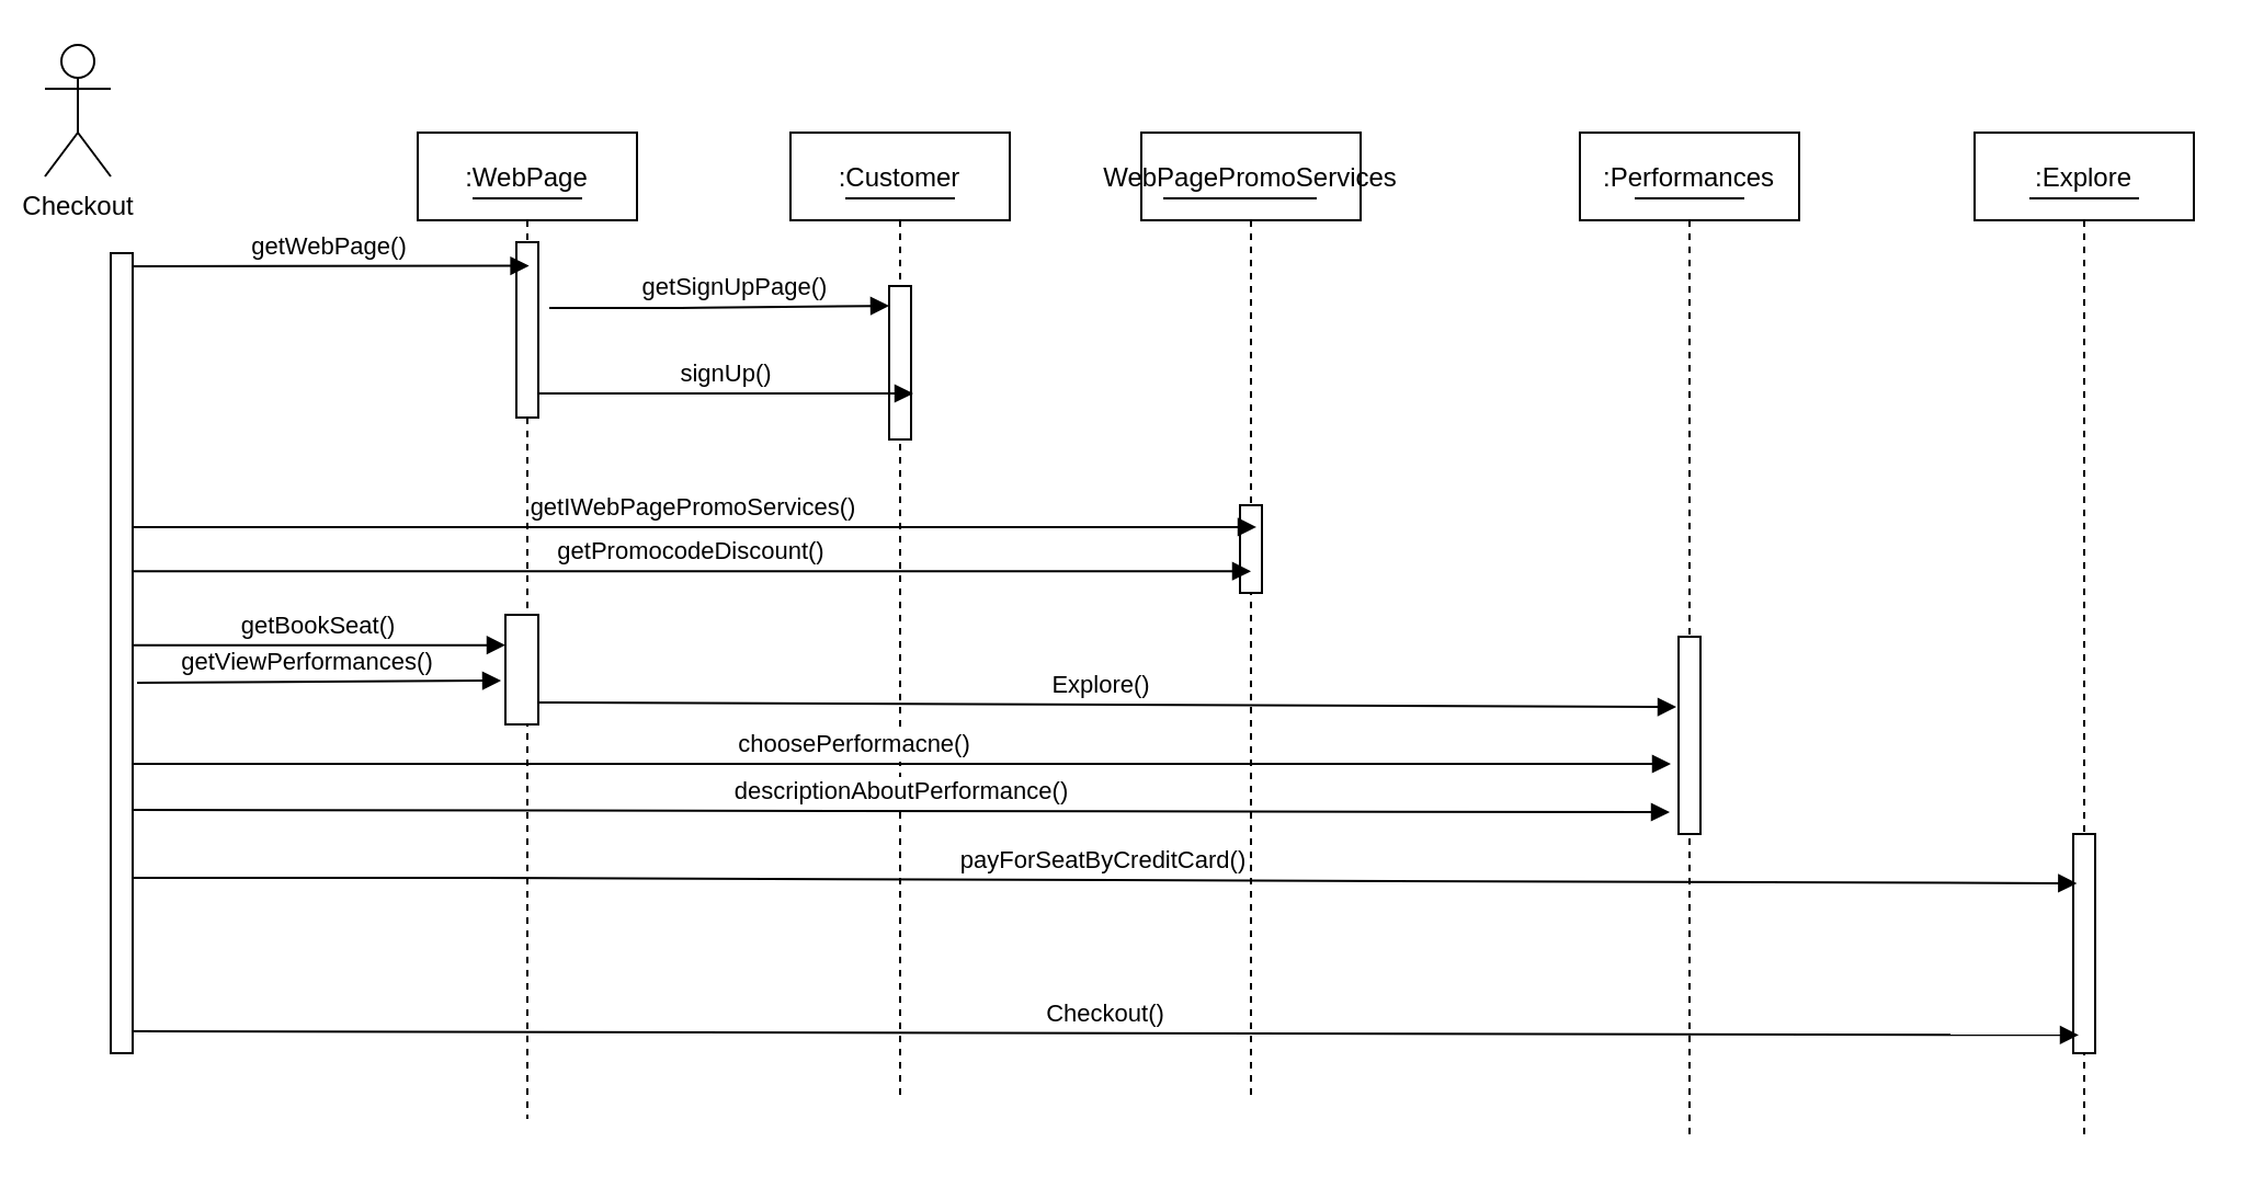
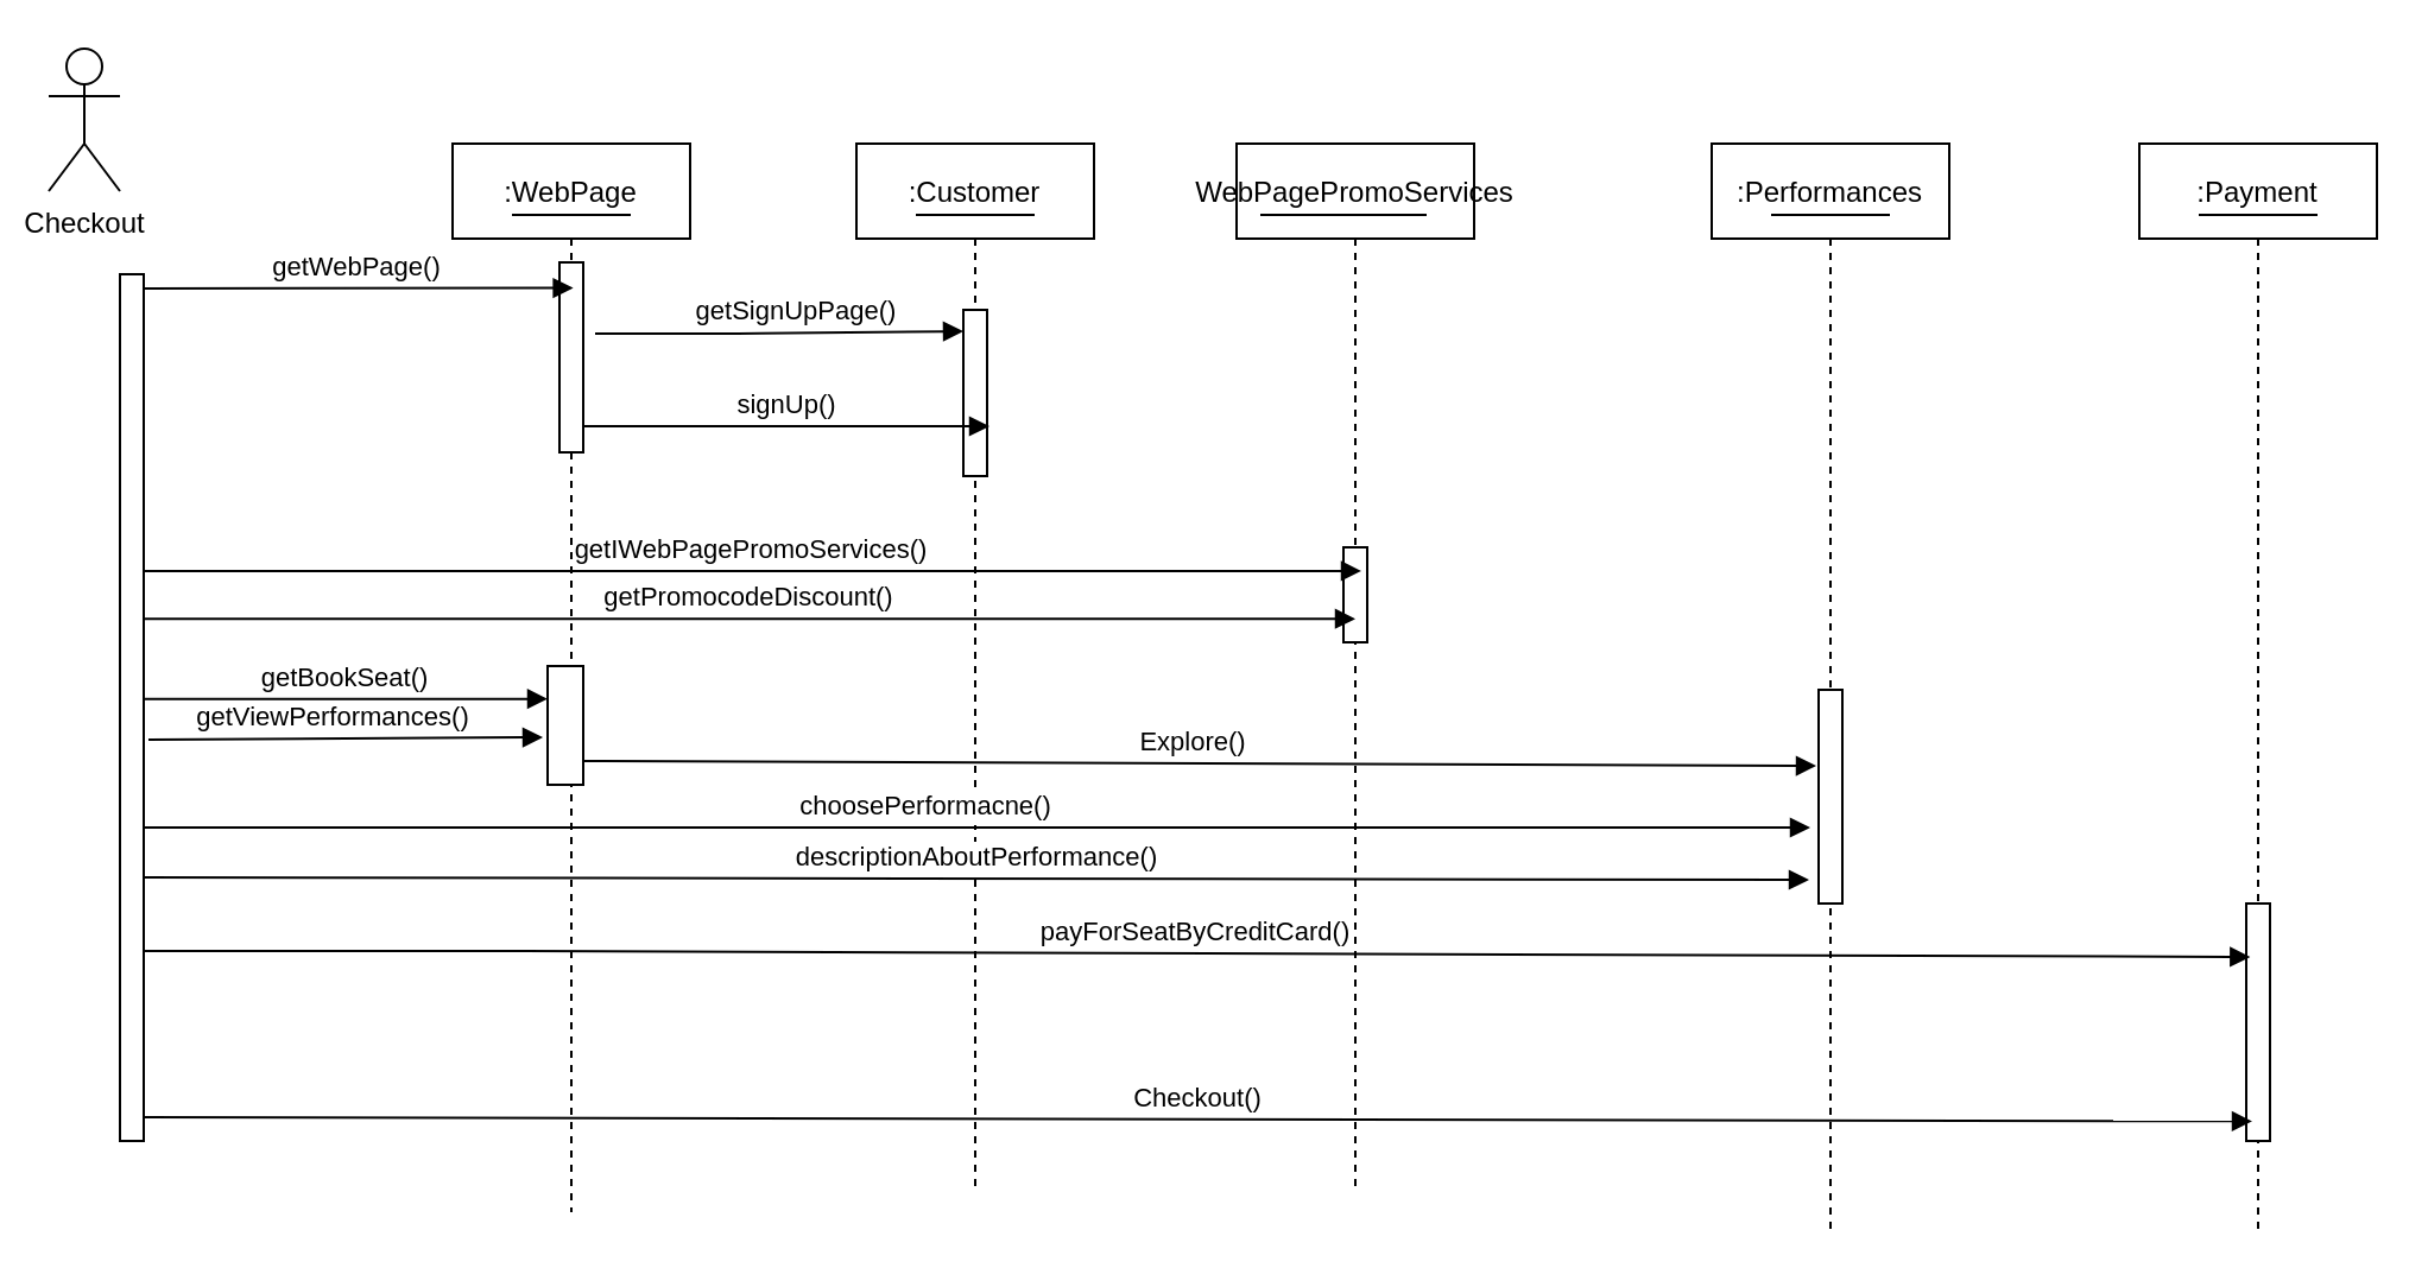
  <mxCell id="0" />
  <mxCell id="1" parent="0" />
  <mxCell id="2" value=":Customer" style="shape=umlLifeline;perimeter=lifelinePerimeter;container=1;collapsible=0;recursiveResize=0;rounded=0;shadow=0;strokeWidth=1;verticalAlign=middle;" parent="1" vertex="1"><mxGeometry x="360" y="60" width="100" height="440" as="geometry" /></mxCell>
  <mxCell id="3" value="" style="endArrow=none;html=1;" parent="2" edge="1"><mxGeometry width="50" height="50" relative="1" as="geometry"><mxPoint x="25" y="30" as="sourcePoint" /><mxPoint x="75" y="30" as="targetPoint" /><Array as="points"><mxPoint x="55" y="30" /></Array></mxGeometry></mxCell>
  <mxCell id="4" value="" style="points=[];perimeter=orthogonalPerimeter;rounded=0;shadow=0;strokeWidth=1;" parent="2" vertex="1"><mxGeometry x="45" y="70" width="10" height="70" as="geometry" /></mxCell>
  <mxCell id="5" value="Explore()" style="verticalAlign=bottom;endArrow=block;shadow=0;strokeWidth=1;entryX=-0.1;entryY=0.356;entryDx=0;entryDy=0;entryPerimeter=0;" parent="2" target="8" edge="1"><mxGeometry relative="1" as="geometry"><mxPoint x="-120" y="260" as="sourcePoint" /><mxPoint x="280" y="260" as="targetPoint" /></mxGeometry></mxCell>
  <mxCell id="6" value=":Performances" style="shape=umlLifeline;perimeter=lifelinePerimeter;container=1;collapsible=0;recursiveResize=0;rounded=0;shadow=0;strokeWidth=1;verticalAlign=middle;" parent="1" vertex="1"><mxGeometry x="720" y="60" width="100" height="460" as="geometry" /></mxCell>
  <mxCell id="7" value="" style="endArrow=none;html=1;" parent="6" edge="1"><mxGeometry width="50" height="50" relative="1" as="geometry"><mxPoint x="25" y="30" as="sourcePoint" /><mxPoint x="75" y="30" as="targetPoint" /><Array as="points"><mxPoint x="55" y="30" /></Array></mxGeometry></mxCell>
  <mxCell id="8" value="" style="points=[];perimeter=orthogonalPerimeter;rounded=0;shadow=0;strokeWidth=1;" parent="6" vertex="1"><mxGeometry x="45" y="230" width="10" height="90" as="geometry" /></mxCell>
- <mxCell id="9" value=":Explore" style="shape=umlLifeline;perimeter=lifelinePerimeter;container=1;collapsible=0;recursiveResize=0;rounded=0;shadow=0;strokeWidth=1;" parent="1" vertex="1"><mxGeometry x="900" y="60" width="100" height="460" as="geometry" /></mxCell>
+ <mxCell id="9" value=":Payment" style="shape=umlLifeline;perimeter=lifelinePerimeter;container=1;collapsible=0;recursiveResize=0;rounded=0;shadow=0;strokeWidth=1;" parent="1" vertex="1"><mxGeometry x="900" y="60" width="100" height="460" as="geometry" /></mxCell>
  <mxCell id="10" value="" style="endArrow=none;html=1;" parent="9" edge="1"><mxGeometry width="50" height="50" relative="1" as="geometry"><mxPoint x="25" y="30" as="sourcePoint" /><mxPoint x="75" y="30" as="targetPoint" /><Array as="points"><mxPoint x="55" y="30" /></Array></mxGeometry></mxCell>
  <mxCell id="11" value="" style="points=[];perimeter=orthogonalPerimeter;rounded=0;shadow=0;strokeWidth=1;" parent="9" vertex="1"><mxGeometry x="45" y="320" width="10" height="100" as="geometry" /></mxCell>
  <mxCell id="12" value="signUp()" style="verticalAlign=bottom;endArrow=block;shadow=0;strokeWidth=1;entryX=1.1;entryY=0.7;entryDx=0;entryDy=0;entryPerimeter=0;" parent="1" source="15" target="4" edge="1"><mxGeometry relative="1" as="geometry"><mxPoint x="260" y="180" as="sourcePoint" /><mxPoint x="390" y="180" as="targetPoint" /></mxGeometry></mxCell>
  <mxCell id="13" value=":WebPage" style="shape=umlLifeline;perimeter=lifelinePerimeter;container=1;collapsible=0;recursiveResize=0;rounded=0;shadow=0;strokeWidth=1;verticalAlign=middle;" parent="1" vertex="1"><mxGeometry x="190" y="60" width="100" height="450" as="geometry" /></mxCell>
  <mxCell id="14" value="" style="endArrow=none;html=1;" parent="13" edge="1"><mxGeometry width="50" height="50" relative="1" as="geometry"><mxPoint x="25" y="30" as="sourcePoint" /><mxPoint x="75" y="30" as="targetPoint" /><Array as="points"><mxPoint x="55" y="30" /></Array></mxGeometry></mxCell>
  <mxCell id="15" value="" style="points=[];perimeter=orthogonalPerimeter;rounded=0;shadow=0;strokeWidth=1;" parent="13" vertex="1"><mxGeometry x="45" y="50" width="10" height="80" as="geometry" /></mxCell>
  <mxCell id="16" value="" style="points=[];perimeter=orthogonalPerimeter;rounded=0;shadow=0;strokeWidth=1;labelBackgroundColor=none;" parent="13" vertex="1"><mxGeometry x="40" y="220" width="15" height="50" as="geometry" /></mxCell>
  <mxCell id="17" value="getWebPage()" style="verticalAlign=bottom;endArrow=block;entryX=0.508;entryY=0.135;shadow=0;strokeWidth=1;entryDx=0;entryDy=0;entryPerimeter=0;" parent="1" target="13" edge="1"><mxGeometry relative="1" as="geometry"><mxPoint y="121" as="sourcePoint" x="60" /><mxPoint x="240" y="120" as="targetPoint" /></mxGeometry></mxCell>
  <mxCell id="18" value="WebPagePromoServices" style="shape=umlLifeline;perimeter=lifelinePerimeter;container=1;collapsible=0;recursiveResize=0;rounded=0;shadow=0;strokeWidth=1;verticalAlign=middle;" parent="1" vertex="1"><mxGeometry x="520" y="60" width="100" height="440" as="geometry" /></mxCell>
  <mxCell id="19" value="" style="points=[];perimeter=orthogonalPerimeter;rounded=0;shadow=0;strokeWidth=1;" parent="18" vertex="1"><mxGeometry x="45" y="170" width="10" height="40" as="geometry" /></mxCell>
  <mxCell id="20" value="" style="endArrow=none;html=1;" parent="18" edge="1"><mxGeometry width="50" height="50" relative="1" as="geometry"><mxPoint x="10" y="30" as="sourcePoint" /><mxPoint x="80" y="30" as="targetPoint" /></mxGeometry></mxCell>
  <mxCell id="21" value="getIWebPagePromoServices()" style="verticalAlign=bottom;endArrow=block;shadow=0;strokeWidth=1;entryX=0.525;entryY=0.409;entryDx=0;entryDy=0;entryPerimeter=0;" parent="1" target="18" edge="1"><mxGeometry relative="1" as="geometry"><mxPoint y="240" as="sourcePoint" x="60" /><mxPoint x="234" y="240" as="targetPoint" /><Array as="points"><mxPoint x="150" y="240" /></Array></mxGeometry></mxCell>
  <mxCell id="22" value="getSignUpPage()" style="verticalAlign=bottom;endArrow=block;shadow=0;strokeWidth=1;entryX=0;entryY=0.129;entryDx=0;entryDy=0;entryPerimeter=0;" parent="1" target="4" edge="1"><mxGeometry x="0.091" relative="1" as="geometry"><mxPoint x="250" y="140" as="sourcePoint" /><mxPoint x="360" y="140" as="targetPoint" /><Array as="points"><mxPoint x="310" y="140" /></Array><mxPoint as="offset" /></mxGeometry></mxCell>
  <mxCell id="23" value="getBookSeat()" style="verticalAlign=bottom;endArrow=block;shadow=0;strokeWidth=1;exitX=1;exitY=0.49;exitDx=0;exitDy=0;exitPerimeter=0;" parent="1" source="31" target="16" edge="1"><mxGeometry relative="1" as="geometry"><mxPoint x="66" y="288" as="sourcePoint" /><mxPoint x="240" y="289.58" as="targetPoint" /></mxGeometry></mxCell>
  <mxCell id="24" value="getViewPerformances()" style="verticalAlign=bottom;endArrow=block;shadow=0;strokeWidth=1;entryX=-0.133;entryY=0.6;entryDx=0;entryDy=0;entryPerimeter=0;exitX=1.2;exitY=0.537;exitDx=0;exitDy=0;exitPerimeter=0;" parent="1" target="16" edge="1" source="31"><mxGeometry x="-0.059" relative="1" as="geometry"><mxPoint x="70" y="310" as="sourcePoint" /><mxPoint x="170" y="310" as="targetPoint" /><mxPoint as="offset" /></mxGeometry></mxCell>
  <mxCell id="25" value="choosePerformacne()" style="verticalAlign=bottom;endArrow=block;shadow=0;strokeWidth=1;" parent="1" edge="1"><mxGeometry x="-0.059" relative="1" as="geometry"><mxPoint x="58.5" y="348" as="sourcePoint" /><mxPoint x="761.5" y="348" as="targetPoint" /><Array as="points"><mxPoint x="611.5" y="348" /></Array><mxPoint as="offset" /></mxGeometry></mxCell>
  <mxCell id="26" value="payForSeatByCreditCard()" style="verticalAlign=bottom;endArrow=block;shadow=0;strokeWidth=1;entryX=0.167;entryY=0.225;entryDx=0;entryDy=0;entryPerimeter=0;" parent="1" target="11" edge="1"><mxGeometry relative="1" as="geometry"><mxPoint y="400" as="sourcePoint" x="60" /><mxPoint x="250" y="400" as="targetPoint" /><Array as="points"><mxPoint x="210" y="400" /></Array></mxGeometry></mxCell>
  <mxCell id="27" value="Checkout()" style="verticalAlign=bottom;endArrow=block;entryX=0.475;entryY=0.895;shadow=0;strokeWidth=1;entryDx=0;entryDy=0;entryPerimeter=0;" parent="1" target="9" edge="1"><mxGeometry relative="1" as="geometry"><mxPoint y="470" as="sourcePoint" x="60" /><mxPoint x="230" y="470" as="targetPoint" /></mxGeometry></mxCell>
  <mxCell id="28" value="getPromocodeDiscount()" style="verticalAlign=bottom;endArrow=block;entryX=0.5;entryY=0.753;shadow=0;strokeWidth=1;entryDx=0;entryDy=0;entryPerimeter=0;exitX=0.5;exitY=0.321;exitDx=0;exitDy=0;exitPerimeter=0;" parent="1" target="19" edge="1"><mxGeometry relative="1" as="geometry"><mxPoint y="260.13" as="sourcePoint" x="60" /><mxPoint x="560" y="260" as="targetPoint" /></mxGeometry></mxCell>
  <mxCell id="29" value="descriptionAboutPerformance()" style="verticalAlign=bottom;endArrow=block;shadow=0;strokeWidth=1;entryX=-0.4;entryY=0.889;entryDx=0;entryDy=0;entryPerimeter=0;exitX=1;exitY=0.696;exitDx=0;exitDy=0;exitPerimeter=0;" parent="1" source="31" target="8" edge="1"><mxGeometry relative="1" as="geometry"><mxPoint x="65" y="370.01" as="sourcePoint" /><mxPoint x="760" y="370" as="targetPoint" /></mxGeometry></mxCell>
  <mxCell id="30" value="Checkout" style="shape=umlActor;verticalLabelPosition=bottom;verticalAlign=top;html=1;outlineConnect=0;" vertex="1" parent="1"><mxGeometry x="20" y="20" width="30" height="60" as="geometry" /></mxCell>
  <mxCell id="31" value="" style="points=[];perimeter=orthogonalPerimeter;rounded=0;shadow=0;strokeWidth=1;" vertex="1" parent="1"><mxGeometry x="50" y="115" width="10" height="365" as="geometry" /></mxCell>
